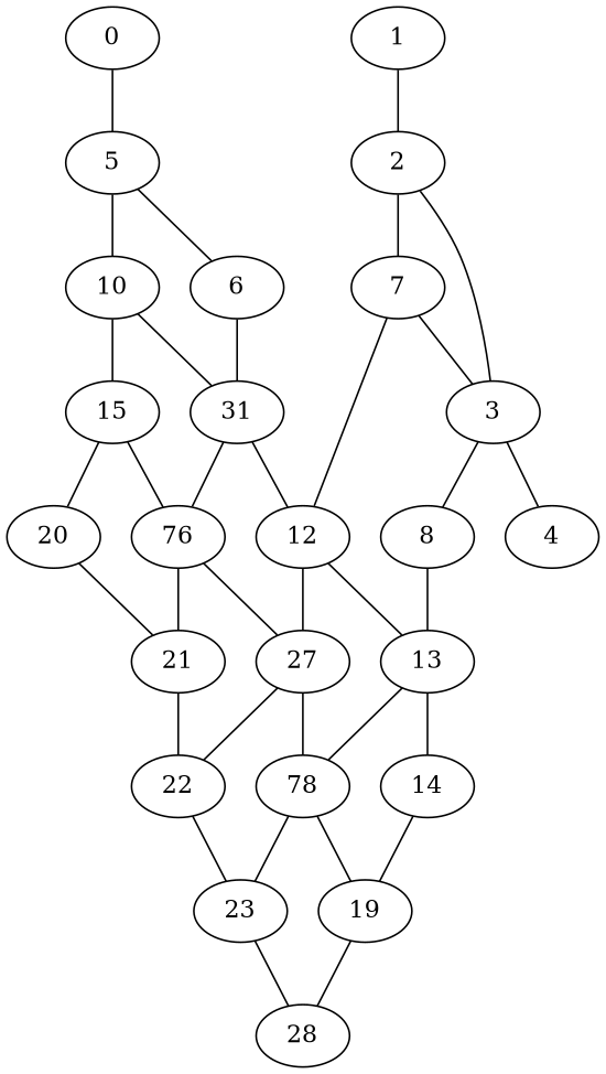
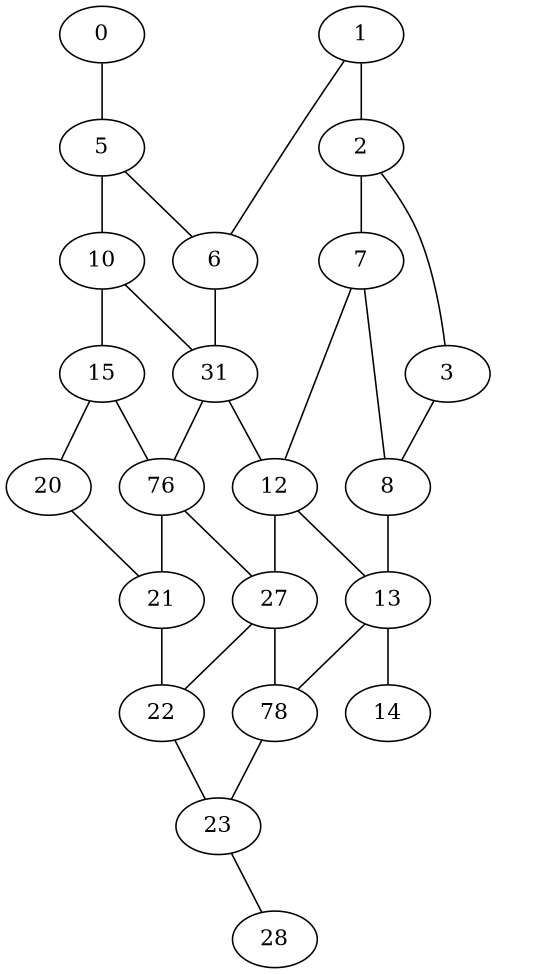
  graph {
    edge [weight=1]
    0
    5
    1
    2
    6
    10
    3
    7
    n9 [label=31]
    15
-   4
    8
    12
    n14 [label=76]
    13
    n16 [label=27]
    14
    n18 [label=78]
-   19
    20
    21
    22
    23
    n24 [label=28]
    0 -- 5
    5 -- 6 [weight=7]
    5 -- 10 [weight=8]
    1 -- 2 [weight=3]
+   1 -- 6
    2 -- 3
    2 -- 7 [weight=6]
    6 -- n9 [weight=10]
    10 -- n9
    10 -- 15 [weight=4]
-   3 -- 4
    3 -- 8
-   7 -- 3
+   7 -- 8
    7 -- 12
    n9 -- 12
    n9 -- n14
    15 -- n14
    15 -- 20
    8 -- 13 [weight=6]
    12 -- 13
    12 -- n16
    n14 -- n16
    n14 -- 21
    13 -- 14
    13 -- n18
    n16 -- n18
    n16 -- 22
-   14 -- 19
-   n18 -- 19
    n18 -- 23
-   19 -- n24
    20 -- 21
    21 -- 22
    22 -- 23
    23 -- n24
  }
